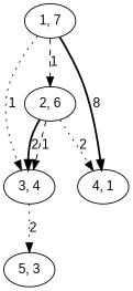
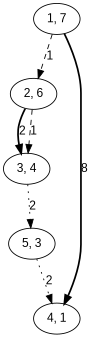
  digraph {
    fontname="Liberation Sans"
    node [fontname="Liberation Sans"]
    edge [fontname="Liberation Sans" style=dotted]
    n1 [label="1, 7"]
    n2 [label="2, 6"]
    n3 [label="3, 4"]
    n4 [label="4, 1"]
    n5 [label="5, 3"]
    n1 -> n2 [label=1 style=dashed]
-   n1 -> n3 [label=1]
    n1 -> n4 [label=8 style=bold]
    n2 -> n3 [label=2 style=bold]
    n2 -> n3 [label=1 style=dashed]
-   n2 -> n4 [label=2]
+   n5 -> n4 [label=2]
    n3 -> n5 [label=2]
  }
